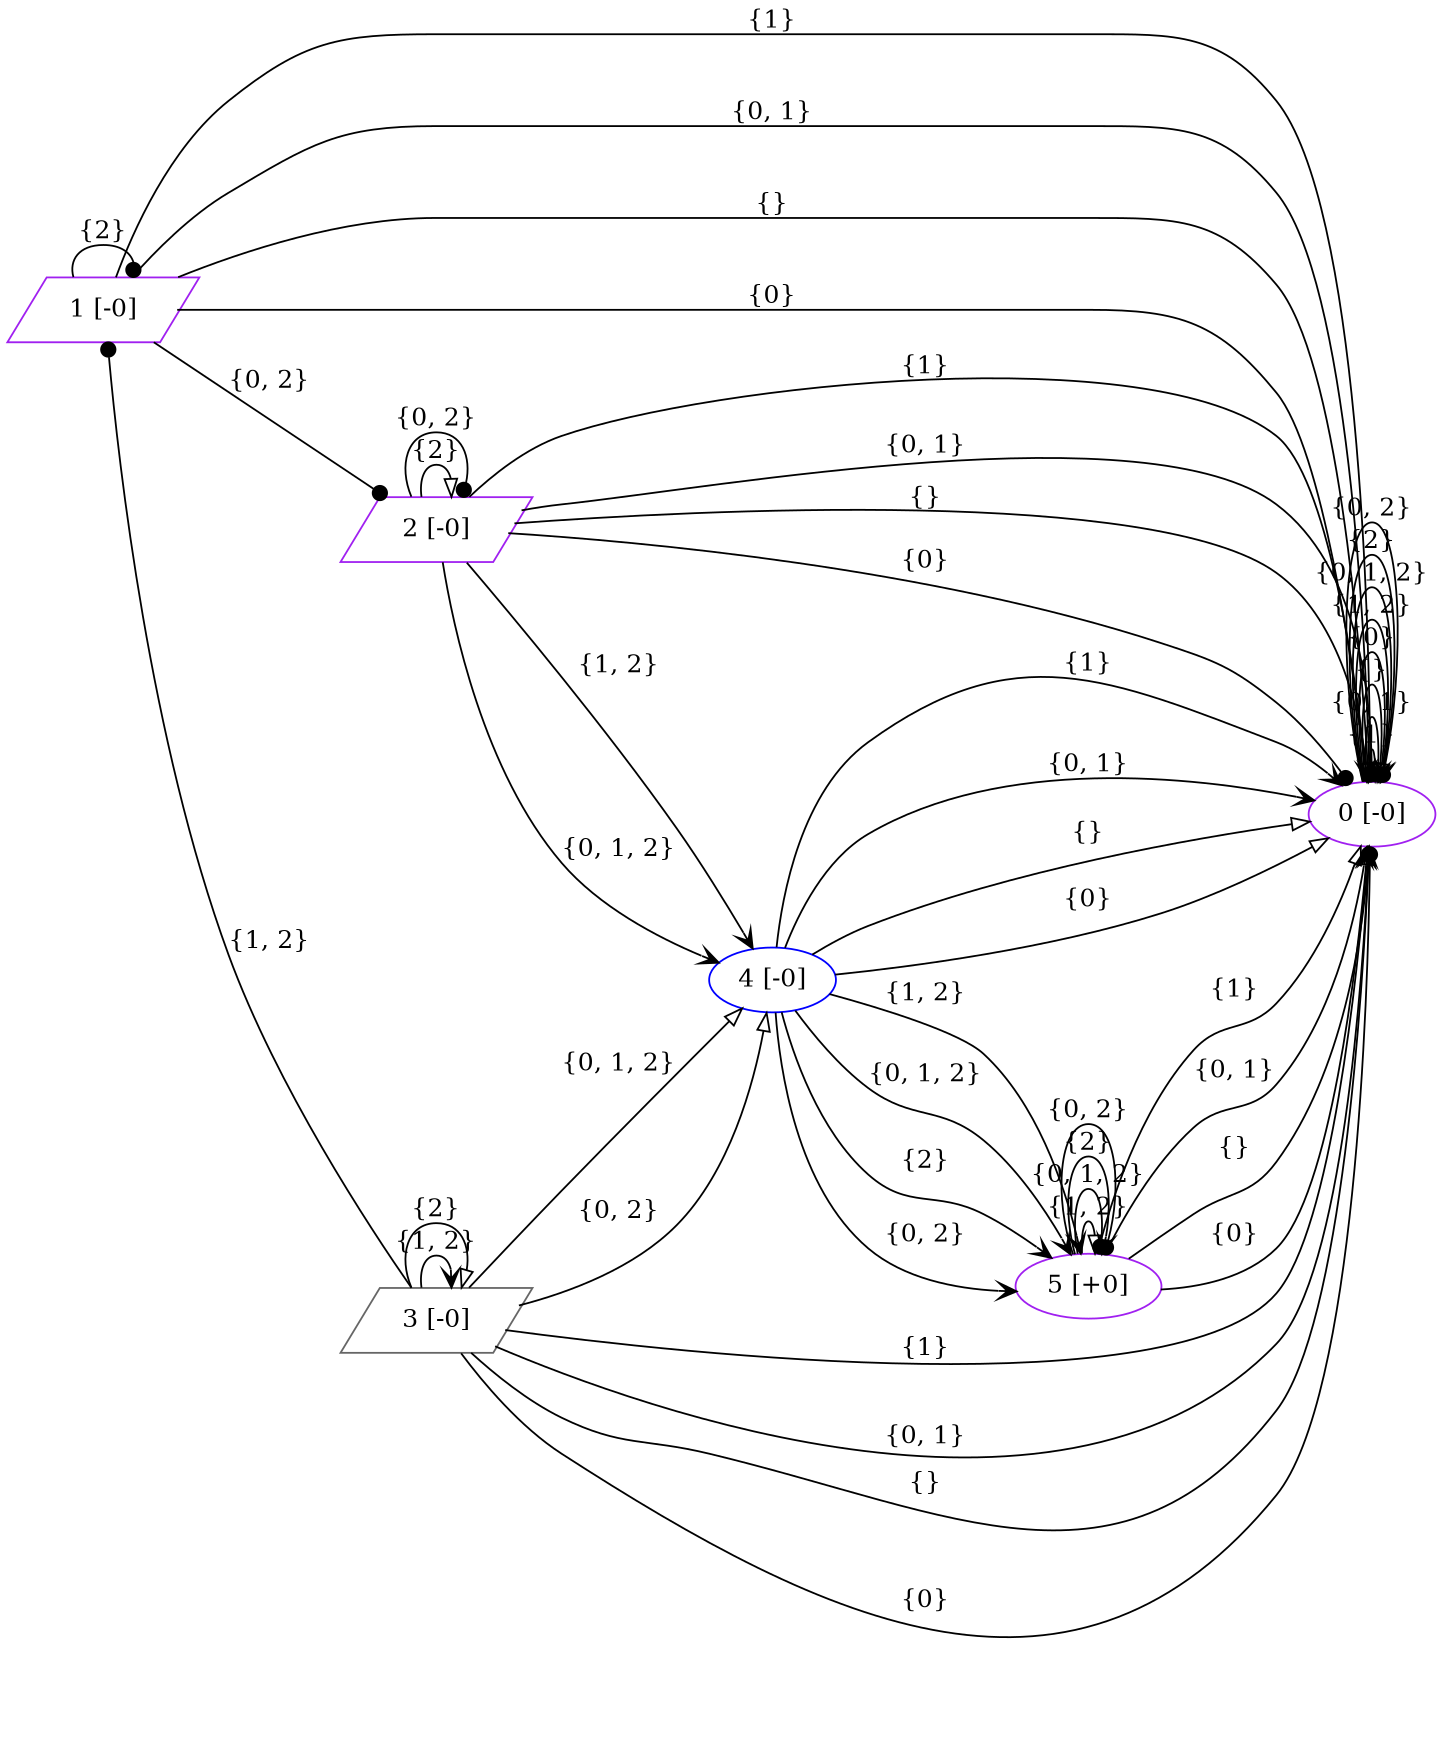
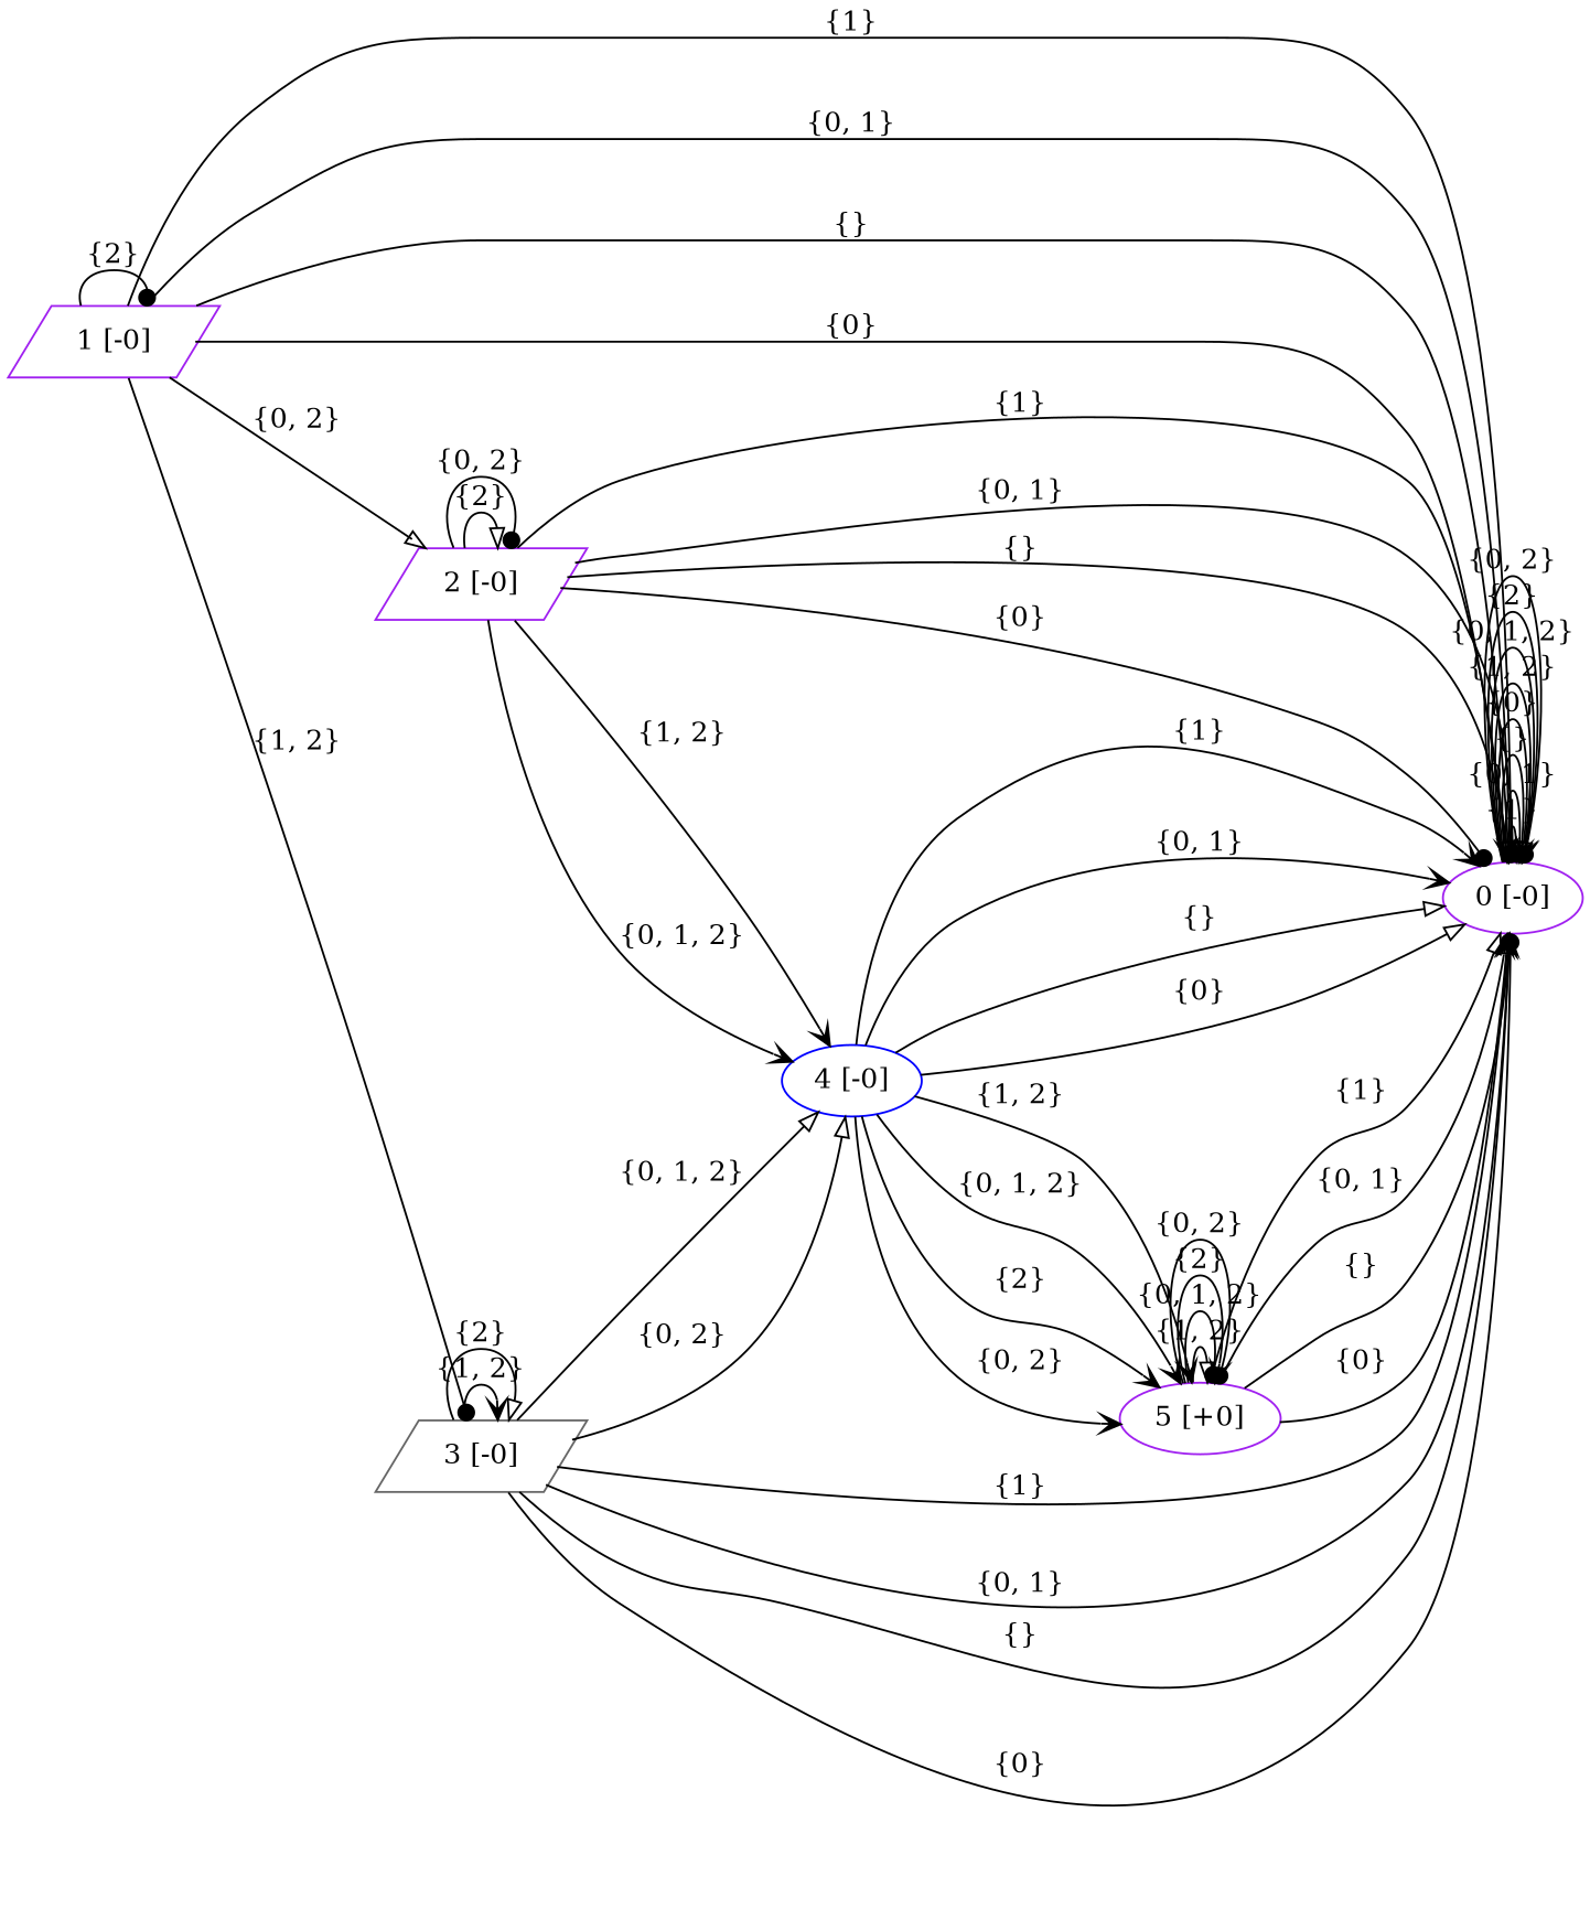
  digraph {
    rankdir=LR
    node [color=purple shape=ellipse]
    edge [arrowhead=vee]
    n1 [label="0 [-0]"]
    n2 [label="1 [-0]" shape=parallelogram]
    n3 [label="2 [-0]" shape=parallelogram]
    n4 [color=gray40 label="3 [-0]" shape=parallelogram]
    n5 [color=blue label="4 [-0]"]
    n6 [label="5 [+0]"]
    n1 -> n1 [arrowhead=onormal label="{1}"]
    n1 -> n1 [arrowhead=onormal label="{0, 1}"]
    n1 -> n1 [label="{}"]
    n1 -> n1 [arrowhead=dot label="{0}"]
    n1 -> n1 [arrowhead=onormal label="{1, 2}"]
    n1 -> n1 [label="{0, 1, 2}"]
    n1 -> n1 [label="{2}"]
    n1 -> n1 [arrowhead=dot label="{0, 2}"]
    n2 -> n1 [arrowhead=dot label="{1}"]
    n2 -> n1 [arrowhead=dot label="{0, 1}"]
    n2 -> n1 [label="{}"]
    n2 -> n1 [arrowhead=onormal label="{0}"]
    n2 -> n2 [arrowhead=dot label="{2}"]
-   n2 -> n3 [arrowhead=dot label="{0, 2}"]
-   n4 -> n2 [arrowhead=dot label="{1, 2}"]
+   n2 -> n3 [arrowhead=onormal label="{0, 2}"]
+   n2 -> n4 [arrowhead=dot label="{1, 2}"]
    n3 -> n1 [label="{1}"]
    n3 -> n1 [arrowhead=dot label="{0, 1}"]
    n3 -> n1 [arrowhead=onormal label="{}"]
    n3 -> n1 [arrowhead=dot label="{0}"]
    n3 -> n3 [arrowhead=onormal label="{2}"]
    n3 -> n3 [arrowhead=dot label="{0, 2}"]
    n3 -> n5 [label="{1, 2}"]
    n3 -> n5 [label="{0, 1, 2}"]
    n4 -> n1 [label="{1}"]
    n4 -> n1 [arrowhead=dot label="{0, 1}"]
    n4 -> n1 [arrowhead=onormal label="{}"]
    n4 -> n1 [arrowhead=dot label="{0}"]
    n4 -> n4 [label="{1, 2}"]
    n4 -> n4 [arrowhead=onormal label="{2}"]
    n4 -> n5 [arrowhead=onormal label="{0, 1, 2}"]
    n4 -> n5 [arrowhead=onormal label="{0, 2}"]
    n5 -> n1 [label="{1}"]
    n5 -> n1 [label="{0, 1}"]
    n5 -> n1 [arrowhead=onormal label="{}"]
    n5 -> n1 [arrowhead=onormal label="{0}"]
    n5 -> n6 [label="{1, 2}"]
    n5 -> n6 [label="{0, 1, 2}"]
    n5 -> n6 [label="{2}"]
    n5 -> n6 [label="{0, 2}"]
    n6 -> n1 [arrowhead=onormal label="{1}"]
    n6 -> n1 [label="{0, 1}"]
    n6 -> n1 [label="{}"]
    n6 -> n1 [label="{0}"]
    n6 -> n6 [arrowhead=onormal label="{1, 2}"]
    n6 -> n6 [arrowhead=dot label="{0, 1, 2}"]
    n6 -> n6 [label="{2}"]
    n6 -> n6 [arrowhead=dot label="{0, 2}"]
  }
